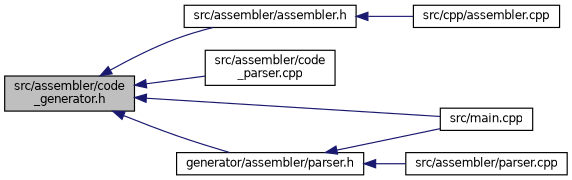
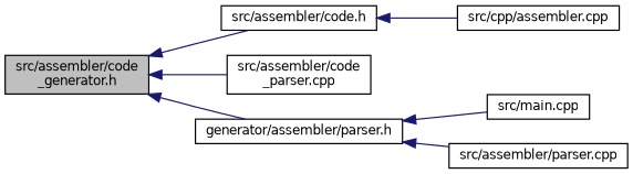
  digraph {
    rankdir=LR
    node [color=black fillcolor=white fontname=Helvetica fontsize=10 shape=record style=filled]
    edge [color=midnightblue dir=back fontname=Helvetica fontsize=10 labelfontname=Helvetica labelfontsize=10 style=solid]
    n1 [fillcolor=grey75 fontcolor=black height=0.2 label="src/assembler/code\l_generator.h" width=0.4]
-   n2 [height=0.2 label="src/assembler/assembler.h" width=0.4]
+   n2 [height=0.2 label="src/assembler/code.h" width=0.4]
    n3 [height=0.2 label="src/assembler/code\l_parser.cpp" width=0.4]
    n4 [height=0.2 label="generator/assembler/parser.h" width=0.4]
    n5 [height=0.2 label="src/main.cpp" width=0.4]
    n6 [height=0.2 label="src/cpp/assembler.cpp" width=0.4]
    n7 [height=0.2 label="src/assembler/parser.cpp" width=0.4]
    n1 -> n2
    n1 -> n3
    n1 -> n4
-   n1 -> n5
    n2 -> n6
    n4 -> n5
    n4 -> n7
  }
